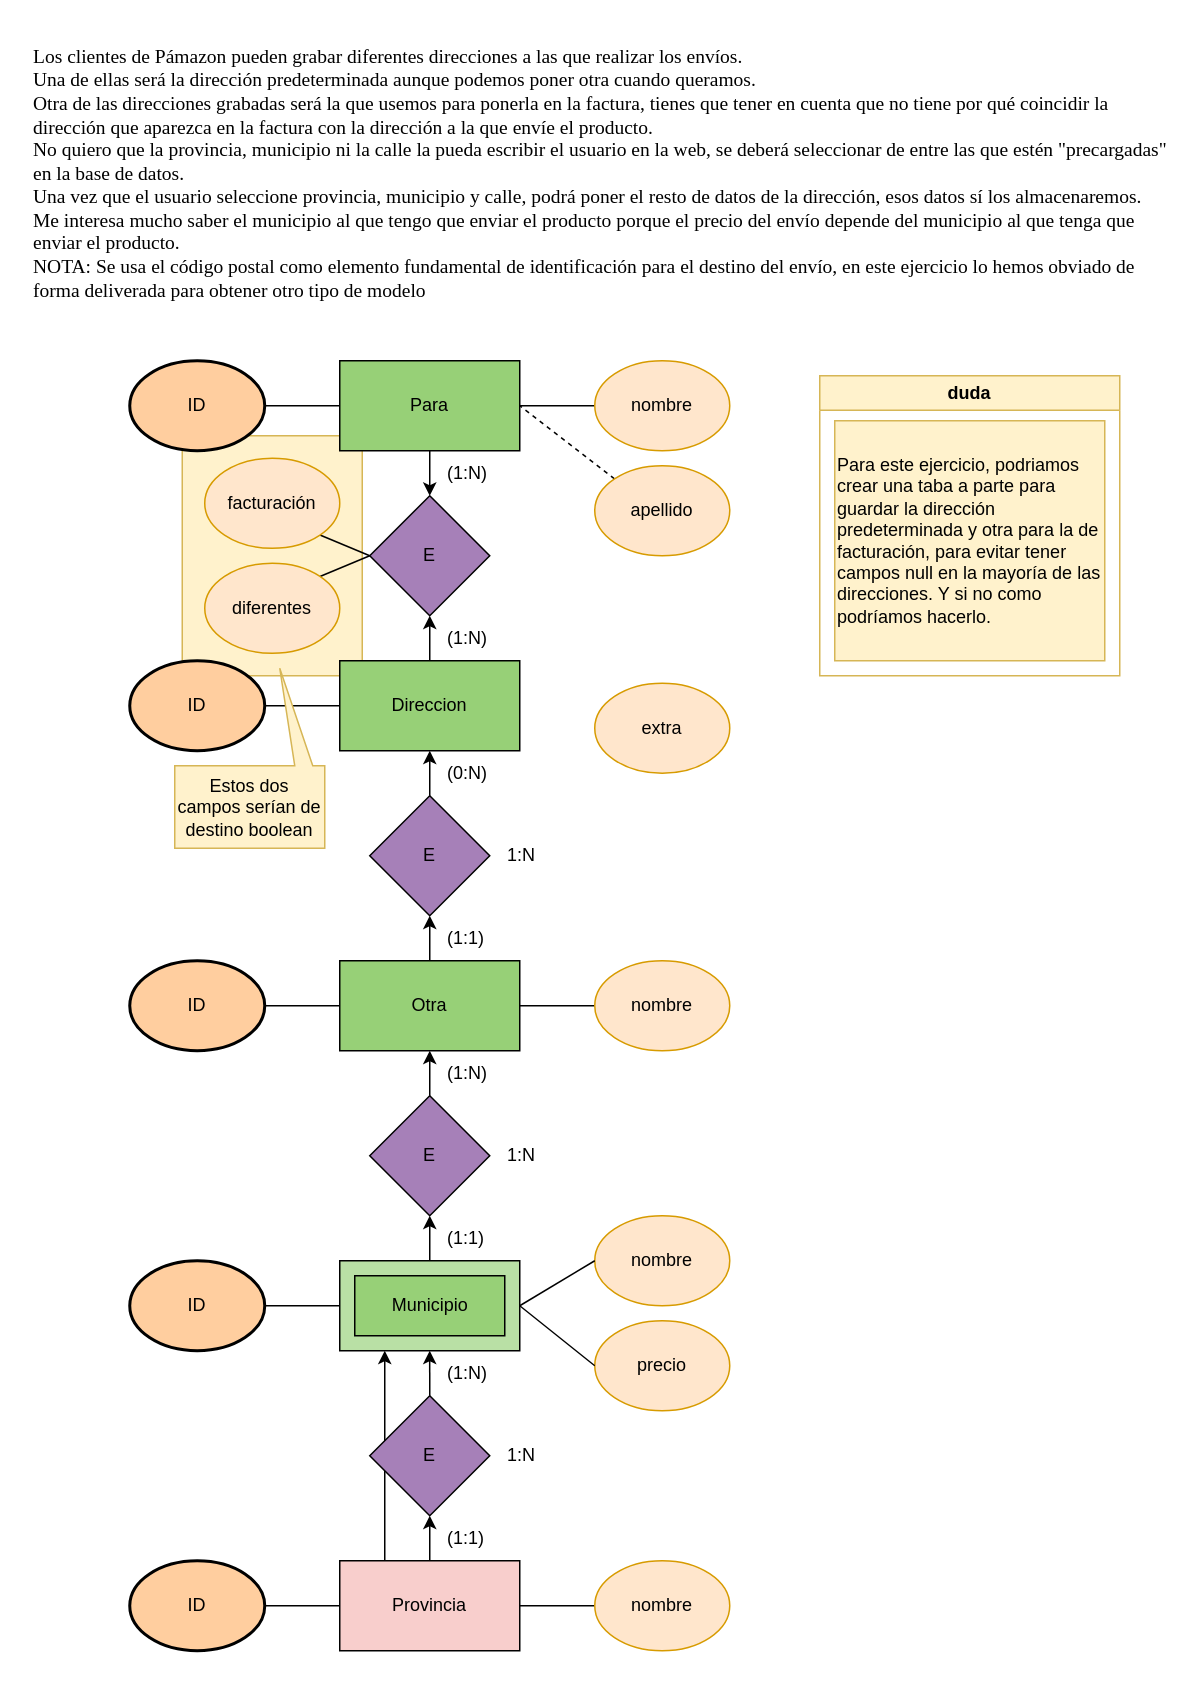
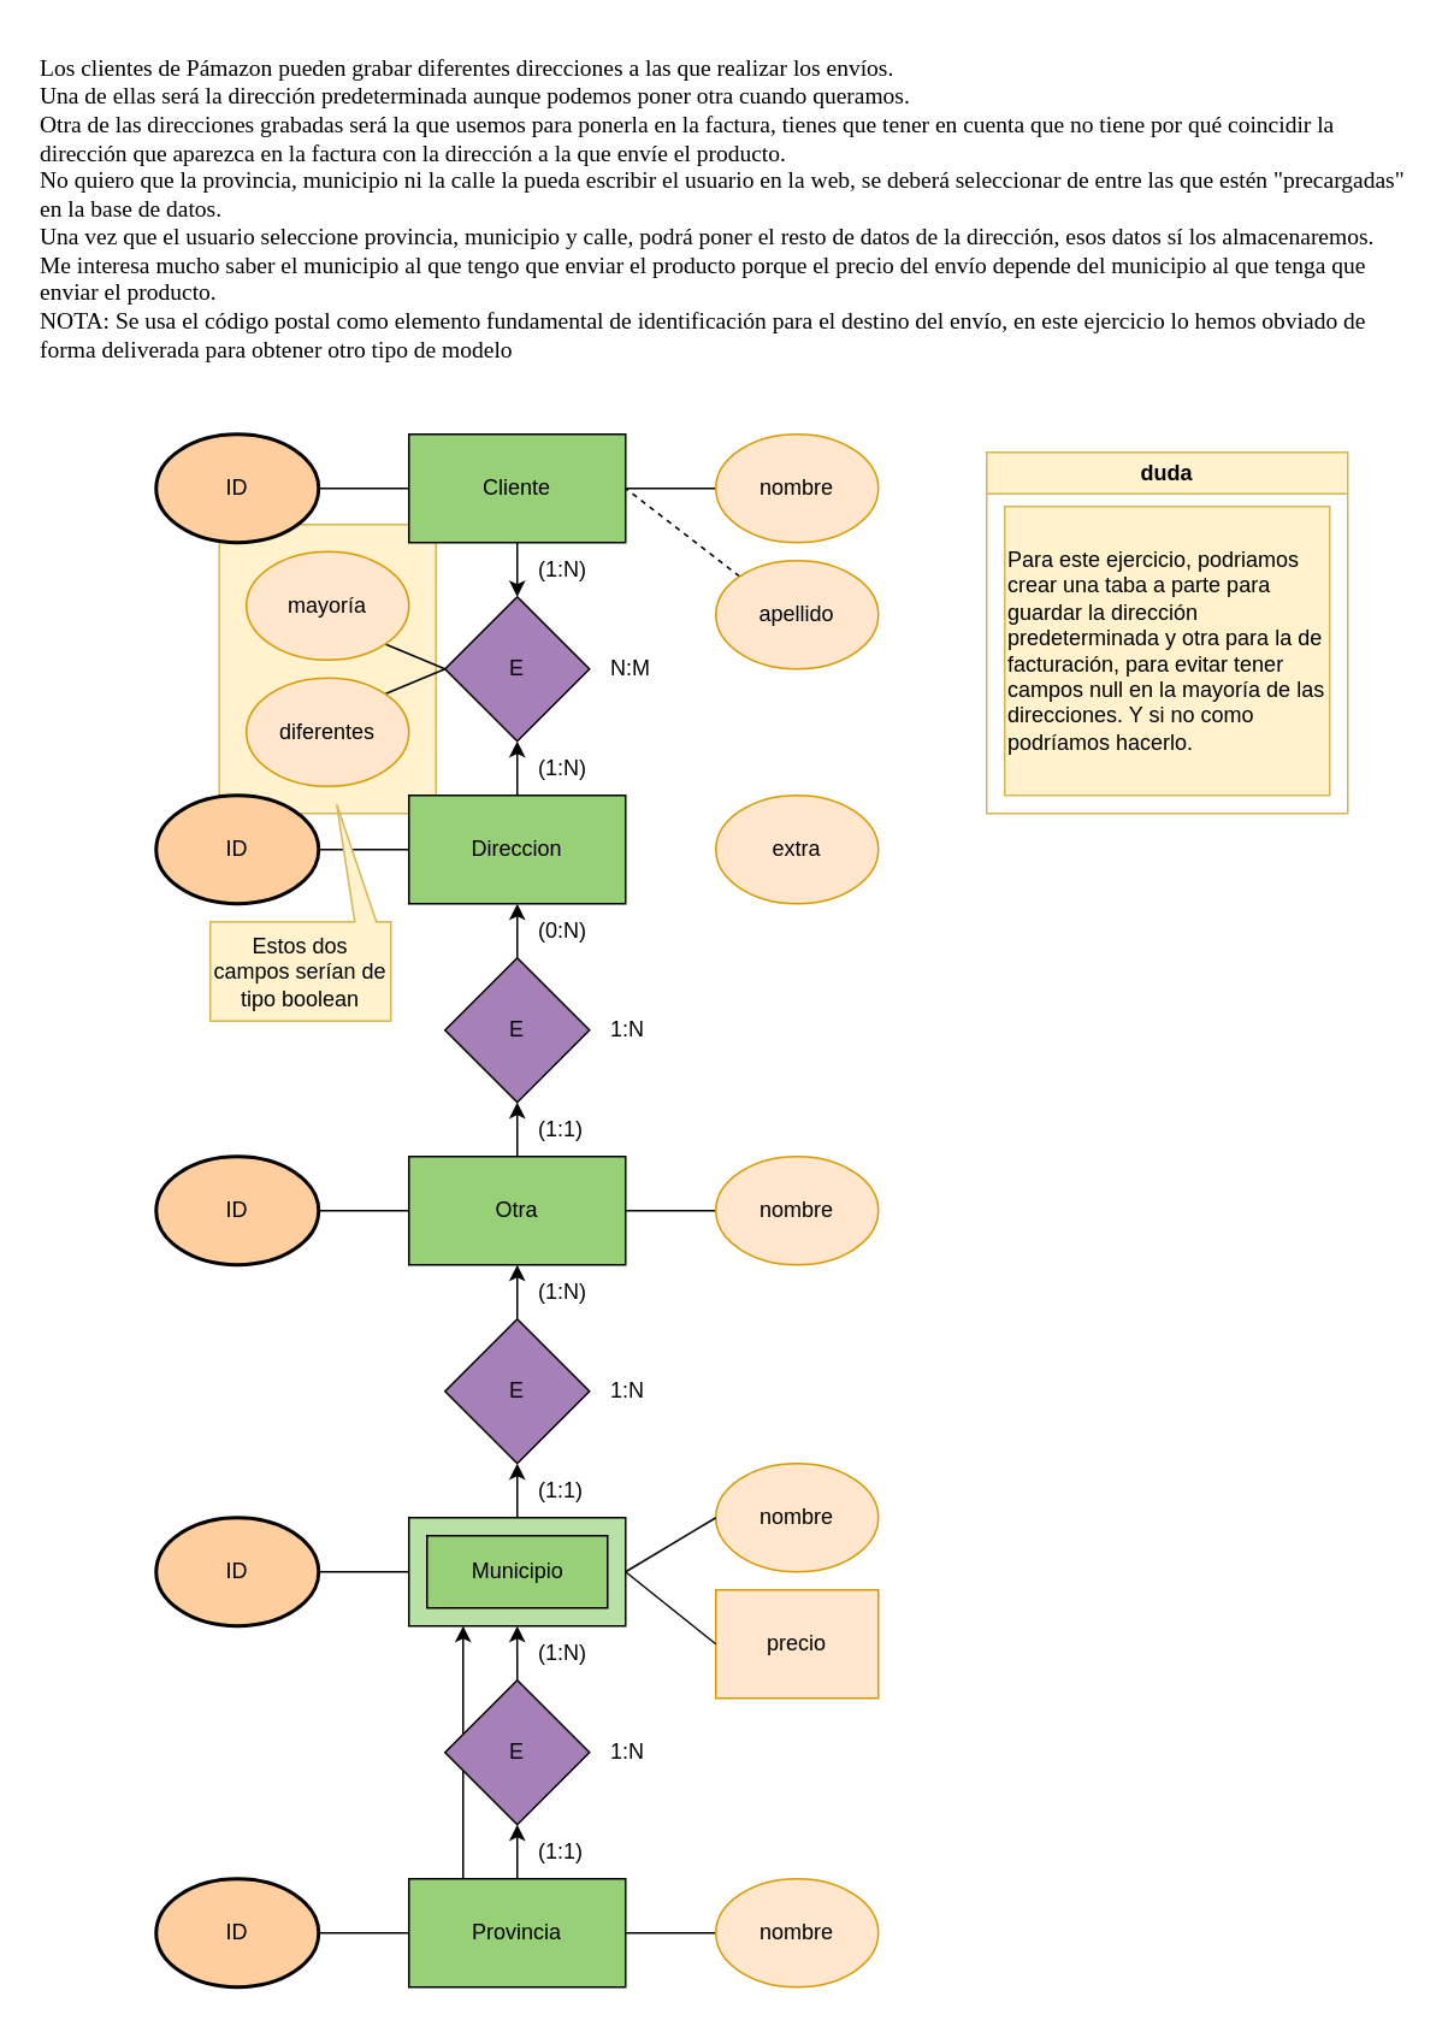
  <mxCell id="0" />
  <mxCell id="1" parent="0" />
  <mxCell id="2" value="" style="rounded=0;whiteSpace=wrap;html=1;fillColor=#fff2cc;strokeColor=#d6b656;" vertex="1" parent="1"><mxGeometry x="121" y="290" width="120" height="160" as="geometry" /></mxCell>
  <mxCell id="3" style="edgeStyle=orthogonalEdgeStyle;rounded=0;orthogonalLoop=1;jettySize=auto;html=1;exitX=0.25;exitY=0;exitDx=0;exitDy=0;entryX=0;entryY=0;entryDx=30;entryDy=60;entryPerimeter=0;" edge="1" parent="1" source="14" target="25"><mxGeometry relative="1" as="geometry" /></mxCell>
  <mxCell id="4" value="Los clientes de Pámazon pueden grabar diferentes direcciones a las que realizar los envíos.&lt;br&gt;Una de ellas será la dirección predeterminada aunque podemos poner otra cuando queramos.&lt;br&gt;Otra de las direcciones grabadas será la que usemos para ponerla en la factura, tienes que tener en cuenta que no tiene por qué coincidir la dirección que aparezca en la factura con la dirección a la que envíe el producto.&lt;br&gt;No quiero que la provincia, municipio ni la calle la pueda escribir el usuario en la web, se deberá seleccionar de entre las que estén &quot;precargadas&quot; en la base de datos.&lt;br&gt;Una vez que el usuario seleccione provincia, municipio y calle, podrá poner el resto de datos de la dirección, esos datos sí los almacenaremos.&lt;br&gt;Me interesa mucho saber el municipio al que tengo que enviar el producto porque el precio del envío depende del municipio al que tenga que enviar el producto.&lt;br&gt;NOTA: Se usa el código postal como elemento fundamental de identificación para el destino del envío, en este ejercicio lo hemos obviado de forma deliverada para obtener otro tipo de modelo" style="text;html=1;strokeColor=none;fillColor=none;align=left;verticalAlign=middle;whiteSpace=wrap;rounded=0;fontFamily=Verdana;fontSize=13;" parent="1" vertex="1"><mxGeometry x="20" y="20" width="760" height="190" as="geometry" /></mxCell>
  <mxCell id="5" value="duda" style="swimlane;whiteSpace=wrap;html=1;fillColor=#fff2cc;strokeColor=#d6b656;" parent="1" vertex="1"><mxGeometry x="546" y="250" width="200" height="200" as="geometry" /></mxCell>
  <mxCell id="6" value="Para este ejercicio, podriamos crear una taba a parte para guardar la dirección predeterminada y otra para la de facturación, para evitar tener campos null en la mayoría de las direcciones. Y si no como podríamos hacerlo." style="text;html=1;strokeColor=#d6b656;fillColor=#fff2cc;align=left;verticalAlign=middle;whiteSpace=wrap;rounded=0;" parent="5" vertex="1"><mxGeometry x="10" y="30" width="180" height="160" as="geometry" /></mxCell>
  <mxCell id="7" style="edgeStyle=orthogonalEdgeStyle;rounded=0;orthogonalLoop=1;jettySize=auto;html=1;exitX=0.5;exitY=1;exitDx=0;exitDy=0;entryX=0.5;entryY=0;entryDx=0;entryDy=0;" parent="1" source="8" target="19" edge="1"><mxGeometry relative="1" as="geometry" /></mxCell>
- <mxCell id="8" value="Para" style="rounded=0;whiteSpace=wrap;html=1;fillColor=#97D077;" parent="1" vertex="1"><mxGeometry x="226" y="240" width="120" height="60" as="geometry" /></mxCell>
+ <mxCell id="8" value="Cliente" style="rounded=0;whiteSpace=wrap;html=1;fillColor=#97D077;" parent="1" vertex="1"><mxGeometry x="226" y="240" width="120" height="60" as="geometry" /></mxCell>
  <mxCell id="9" style="edgeStyle=orthogonalEdgeStyle;rounded=0;orthogonalLoop=1;jettySize=auto;html=1;exitX=0.5;exitY=0;exitDx=0;exitDy=0;entryX=0.5;entryY=1;entryDx=0;entryDy=0;" edge="1" parent="1" source="10" target="19"><mxGeometry relative="1" as="geometry" /></mxCell>
  <mxCell id="10" value="Direccion" style="rounded=0;whiteSpace=wrap;html=1;fillColor=#97D077;" parent="1" vertex="1"><mxGeometry x="226" y="440" width="120" height="60" as="geometry" /></mxCell>
  <mxCell id="11" style="edgeStyle=orthogonalEdgeStyle;rounded=0;orthogonalLoop=1;jettySize=auto;html=1;exitX=0.5;exitY=0;exitDx=0;exitDy=0;entryX=0.5;entryY=1;entryDx=0;entryDy=0;" parent="1" source="12" target="16" edge="1"><mxGeometry relative="1" as="geometry" /></mxCell>
  <mxCell id="12" value="Otra" style="rounded=0;whiteSpace=wrap;html=1;fillColor=#97D077;" parent="1" vertex="1"><mxGeometry x="226" y="640" width="120" height="60" as="geometry" /></mxCell>
  <mxCell id="13" style="edgeStyle=orthogonalEdgeStyle;rounded=0;orthogonalLoop=1;jettySize=auto;html=1;exitX=0.5;exitY=0;exitDx=0;exitDy=0;entryX=0.5;entryY=1;entryDx=0;entryDy=0;" parent="1" source="14" target="23" edge="1"><mxGeometry relative="1" as="geometry" /></mxCell>
- <mxCell id="14" value="Provincia" style="rounded=0;whiteSpace=wrap;html=1;fillColor=#f8cecc;" parent="1" vertex="1"><mxGeometry x="226" y="1040" width="120" height="60" as="geometry" /></mxCell>
+ <mxCell id="14" value="Provincia" style="rounded=0;whiteSpace=wrap;html=1;fillColor=#97D077;" parent="1" vertex="1"><mxGeometry x="226" y="1040" width="120" height="60" as="geometry" /></mxCell>
  <mxCell id="15" style="edgeStyle=orthogonalEdgeStyle;rounded=0;orthogonalLoop=1;jettySize=auto;html=1;exitX=0.5;exitY=0;exitDx=0;exitDy=0;entryX=0.5;entryY=1;entryDx=0;entryDy=0;" parent="1" source="16" target="10" edge="1"><mxGeometry relative="1" as="geometry" /></mxCell>
  <mxCell id="16" value="E" style="rhombus;whiteSpace=wrap;html=1;fillColor=#A680B8;" parent="1" vertex="1"><mxGeometry x="246" y="530" width="80" height="80" as="geometry" /></mxCell>
  <mxCell id="17" style="rounded=0;orthogonalLoop=1;jettySize=auto;html=1;exitX=0;exitY=0.5;exitDx=0;exitDy=0;entryX=1;entryY=1;entryDx=0;entryDy=0;endArrow=none;endFill=0;" edge="1" parent="1" source="19" target="59"><mxGeometry relative="1" as="geometry" /></mxCell>
  <mxCell id="18" style="rounded=0;orthogonalLoop=1;jettySize=auto;html=1;exitX=0;exitY=0.5;exitDx=0;exitDy=0;entryX=1;entryY=0;entryDx=0;entryDy=0;endArrow=none;endFill=0;" edge="1" parent="1" source="19" target="60"><mxGeometry relative="1" as="geometry" /></mxCell>
  <mxCell id="19" value="E" style="rhombus;whiteSpace=wrap;html=1;fillColor=#A680B8;" parent="1" vertex="1"><mxGeometry x="246" y="330" width="80" height="80" as="geometry" /></mxCell>
  <mxCell id="20" style="edgeStyle=orthogonalEdgeStyle;rounded=0;orthogonalLoop=1;jettySize=auto;html=1;exitX=0.5;exitY=0;exitDx=0;exitDy=0;entryX=0.5;entryY=1;entryDx=0;entryDy=0;" parent="1" source="21" target="12" edge="1"><mxGeometry relative="1" as="geometry" /></mxCell>
  <mxCell id="21" value="E" style="rhombus;whiteSpace=wrap;html=1;fillColor=#A680B8;" parent="1" vertex="1"><mxGeometry x="246" y="730" width="80" height="80" as="geometry" /></mxCell>
  <mxCell id="22" style="edgeStyle=orthogonalEdgeStyle;rounded=0;orthogonalLoop=1;jettySize=auto;html=1;exitX=0.5;exitY=0;exitDx=0;exitDy=0;" parent="1" source="23" edge="1"><mxGeometry relative="1" as="geometry"><mxPoint x="285.966" y="900" as="targetPoint" /></mxGeometry></mxCell>
  <mxCell id="23" value="E" style="rhombus;whiteSpace=wrap;html=1;fillColor=#A680B8;" parent="1" vertex="1"><mxGeometry x="246" y="930" width="80" height="80" as="geometry" /></mxCell>
  <mxCell id="24" value="" style="group;fillColor=#97D077;" parent="1" vertex="1" connectable="0"><mxGeometry x="236" y="840" width="110" height="60" as="geometry" /></mxCell>
  <mxCell id="25" value="" style="verticalLabelPosition=bottom;verticalAlign=top;html=1;shape=mxgraph.basic.frame;dx=10;whiteSpace=wrap;fillColor=#B9E0A5;" parent="24" vertex="1"><mxGeometry x="-10" width="120" height="60" as="geometry" /></mxCell>
  <mxCell id="26" value="Municipio" style="text;html=1;align=center;verticalAlign=middle;resizable=0;points=[];autosize=1;strokeColor=none;fillColor=none;" parent="24" vertex="1"><mxGeometry x="15" y="15" width="70" height="30" as="geometry" /></mxCell>
  <mxCell id="27" style="edgeStyle=orthogonalEdgeStyle;rounded=0;orthogonalLoop=1;jettySize=auto;html=1;exitX=0.5;exitY=0;exitDx=0;exitDy=0;exitPerimeter=0;entryX=0.5;entryY=1;entryDx=0;entryDy=0;" parent="1" source="25" target="21" edge="1"><mxGeometry relative="1" as="geometry" /></mxCell>
  <mxCell id="28" value="(1:1)" style="text;html=1;strokeColor=none;fillColor=none;align=left;verticalAlign=middle;whiteSpace=wrap;rounded=0;" parent="1" vertex="1"><mxGeometry x="296" y="1010" width="60" height="30" as="geometry" /></mxCell>
  <mxCell id="29" value="(1:N)" style="text;html=1;strokeColor=none;fillColor=none;align=left;verticalAlign=middle;whiteSpace=wrap;rounded=0;" parent="1" vertex="1"><mxGeometry x="296" y="900" width="60" height="30" as="geometry" /></mxCell>
  <mxCell id="30" value="1:N" style="text;html=1;strokeColor=none;fillColor=none;align=left;verticalAlign=middle;whiteSpace=wrap;rounded=0;" vertex="1" parent="1"><mxGeometry x="336" y="955" width="60" height="30" as="geometry" /></mxCell>
  <mxCell id="31" value="(1:1)" style="text;html=1;strokeColor=none;fillColor=none;align=left;verticalAlign=middle;whiteSpace=wrap;rounded=0;" vertex="1" parent="1"><mxGeometry x="296" y="810" width="60" height="30" as="geometry" /></mxCell>
  <mxCell id="32" value="(1:N)" style="text;html=1;strokeColor=none;fillColor=none;align=left;verticalAlign=middle;whiteSpace=wrap;rounded=0;" vertex="1" parent="1"><mxGeometry x="296" y="700" width="60" height="30" as="geometry" /></mxCell>
  <mxCell id="33" value="1:N" style="text;html=1;strokeColor=none;fillColor=none;align=left;verticalAlign=middle;whiteSpace=wrap;rounded=0;" vertex="1" parent="1"><mxGeometry x="336" y="755" width="60" height="30" as="geometry" /></mxCell>
  <mxCell id="34" value="(1:1)" style="text;html=1;strokeColor=none;fillColor=none;align=left;verticalAlign=middle;whiteSpace=wrap;rounded=0;" vertex="1" parent="1"><mxGeometry x="296" y="610" width="60" height="30" as="geometry" /></mxCell>
  <mxCell id="35" value="(0:N)" style="text;html=1;strokeColor=none;fillColor=none;align=left;verticalAlign=middle;whiteSpace=wrap;rounded=0;" vertex="1" parent="1"><mxGeometry x="296" y="500" width="60" height="30" as="geometry" /></mxCell>
  <mxCell id="36" value="1:N" style="text;html=1;strokeColor=none;fillColor=none;align=left;verticalAlign=middle;whiteSpace=wrap;rounded=0;" vertex="1" parent="1"><mxGeometry x="336" y="555" width="60" height="30" as="geometry" /></mxCell>
  <mxCell id="37" value="(1:N)" style="text;html=1;strokeColor=none;fillColor=none;align=left;verticalAlign=middle;whiteSpace=wrap;rounded=0;" vertex="1" parent="1"><mxGeometry x="296" y="410" width="60" height="30" as="geometry" /></mxCell>
  <mxCell id="38" value="(1:N)" style="text;html=1;strokeColor=none;fillColor=none;align=left;verticalAlign=middle;whiteSpace=wrap;rounded=0;" vertex="1" parent="1"><mxGeometry x="296" y="300" width="60" height="30" as="geometry" /></mxCell>
+ <mxCell id="39" value="N:M" style="text;html=1;strokeColor=none;fillColor=none;align=left;verticalAlign=middle;whiteSpace=wrap;rounded=0;" vertex="1" parent="1"><mxGeometry x="336" y="355" width="60" height="30" as="geometry" /></mxCell>
  <mxCell id="40" style="rounded=0;orthogonalLoop=1;jettySize=auto;html=1;exitX=1;exitY=0.5;exitDx=0;exitDy=0;entryX=0;entryY=0.5;entryDx=0;entryDy=0;endArrow=none;endFill=0;strokeColor=default;" edge="1" parent="1" source="41" target="8"><mxGeometry relative="1" as="geometry" /></mxCell>
  <mxCell id="41" value="ID" style="ellipse;whiteSpace=wrap;html=1;strokeWidth=2;fillColor=#FFCE9F;" vertex="1" parent="1"><mxGeometry x="86" y="240" width="90" height="60" as="geometry" /></mxCell>
  <mxCell id="42" style="rounded=0;orthogonalLoop=1;jettySize=auto;html=1;exitX=0;exitY=0;exitDx=0;exitDy=0;entryX=1;entryY=0.5;entryDx=0;entryDy=0;endArrow=none;endFill=0;dashed=1;" edge="1" parent="1" source="43" target="8"><mxGeometry relative="1" as="geometry" /></mxCell>
  <mxCell id="43" value="apellido" style="ellipse;whiteSpace=wrap;html=1;strokeWidth=1;fillColor=#ffe6cc;strokeColor=#d79b00;" vertex="1" parent="1"><mxGeometry x="396" y="310" width="90" height="60" as="geometry" /></mxCell>
  <mxCell id="44" style="edgeStyle=orthogonalEdgeStyle;rounded=0;orthogonalLoop=1;jettySize=auto;html=1;exitX=0;exitY=0.5;exitDx=0;exitDy=0;entryX=1;entryY=0.5;entryDx=0;entryDy=0;endArrow=none;endFill=0;" edge="1" parent="1" source="45" target="8"><mxGeometry relative="1" as="geometry" /></mxCell>
  <mxCell id="45" value="nombre" style="ellipse;whiteSpace=wrap;html=1;strokeWidth=1;fillColor=#ffe6cc;strokeColor=#d79b00;" vertex="1" parent="1"><mxGeometry x="396" y="240" width="90" height="60" as="geometry" /></mxCell>
  <mxCell id="46" style="edgeStyle=orthogonalEdgeStyle;rounded=0;orthogonalLoop=1;jettySize=auto;html=1;exitX=1;exitY=0.5;exitDx=0;exitDy=0;entryX=0;entryY=0.5;entryDx=0;entryDy=0;endArrow=none;endFill=0;" edge="1" parent="1" source="47" target="10"><mxGeometry relative="1" as="geometry" /></mxCell>
  <mxCell id="47" value="ID" style="ellipse;whiteSpace=wrap;html=1;strokeWidth=2;fillColor=#FFCE9F;" vertex="1" parent="1"><mxGeometry x="86" y="440" width="90" height="60" as="geometry" /></mxCell>
- <mxCell id="48" value="extra" style="ellipse;whiteSpace=wrap;html=1;strokeWidth=1;fillColor=#ffe6cc;strokeColor=#d79b00;" vertex="1" parent="1"><mxGeometry x="396" y="455" width="90" height="60" as="geometry" /></mxCell>
+ <mxCell id="48" value="extra" style="ellipse;whiteSpace=wrap;html=1;strokeWidth=1;fillColor=#ffe6cc;strokeColor=#d79b00;" vertex="1" parent="1"><mxGeometry x="396" y="440" width="90" height="60" as="geometry" /></mxCell>
  <mxCell id="49" style="edgeStyle=orthogonalEdgeStyle;rounded=0;orthogonalLoop=1;jettySize=auto;html=1;exitX=1;exitY=0.5;exitDx=0;exitDy=0;entryX=0;entryY=0.5;entryDx=0;entryDy=0;endArrow=none;endFill=0;" edge="1" parent="1" source="50" target="12"><mxGeometry relative="1" as="geometry" /></mxCell>
  <mxCell id="50" value="ID" style="ellipse;whiteSpace=wrap;html=1;strokeWidth=2;fillColor=#FFCE9F;" vertex="1" parent="1"><mxGeometry x="86" y="640" width="90" height="60" as="geometry" /></mxCell>
  <mxCell id="51" style="edgeStyle=orthogonalEdgeStyle;rounded=0;orthogonalLoop=1;jettySize=auto;html=1;exitX=0;exitY=0.5;exitDx=0;exitDy=0;endArrow=none;endFill=0;" edge="1" parent="1" source="52" target="12"><mxGeometry relative="1" as="geometry" /></mxCell>
  <mxCell id="52" value="nombre" style="ellipse;whiteSpace=wrap;html=1;strokeWidth=1;fillColor=#ffe6cc;strokeColor=#d79b00;" vertex="1" parent="1"><mxGeometry x="396" y="640" width="90" height="60" as="geometry" /></mxCell>
  <mxCell id="53" value="ID" style="ellipse;whiteSpace=wrap;html=1;strokeWidth=2;fillColor=#FFCE9F;" vertex="1" parent="1"><mxGeometry x="86" y="840" width="90" height="60" as="geometry" /></mxCell>
  <mxCell id="54" value="nombre" style="ellipse;whiteSpace=wrap;html=1;strokeWidth=1;fillColor=#ffe6cc;strokeColor=#d79b00;" vertex="1" parent="1"><mxGeometry x="396" y="810" width="90" height="60" as="geometry" /></mxCell>
  <mxCell id="55" style="edgeStyle=orthogonalEdgeStyle;rounded=0;orthogonalLoop=1;jettySize=auto;html=1;exitX=1;exitY=0.5;exitDx=0;exitDy=0;entryX=0;entryY=0.5;entryDx=0;entryDy=0;endArrow=none;endFill=0;" edge="1" parent="1" source="56" target="14"><mxGeometry relative="1" as="geometry" /></mxCell>
  <mxCell id="56" value="ID" style="ellipse;whiteSpace=wrap;html=1;strokeWidth=2;fillColor=#FFCE9F;" vertex="1" parent="1"><mxGeometry x="86" y="1040" width="90" height="60" as="geometry" /></mxCell>
  <mxCell id="57" style="edgeStyle=orthogonalEdgeStyle;rounded=0;orthogonalLoop=1;jettySize=auto;html=1;exitX=0;exitY=0.5;exitDx=0;exitDy=0;entryX=1;entryY=0.5;entryDx=0;entryDy=0;endArrow=none;endFill=0;" edge="1" parent="1" source="58" target="14"><mxGeometry relative="1" as="geometry" /></mxCell>
  <mxCell id="58" value="nombre" style="ellipse;whiteSpace=wrap;html=1;strokeWidth=1;fillColor=#ffe6cc;strokeColor=#d79b00;" vertex="1" parent="1"><mxGeometry x="396" y="1040" width="90" height="60" as="geometry" /></mxCell>
- <mxCell id="59" value="facturación" style="ellipse;whiteSpace=wrap;html=1;strokeWidth=1;fillColor=#ffe6cc;strokeColor=#d79b00;" vertex="1" parent="1"><mxGeometry x="136" y="305" width="90" height="60" as="geometry" /></mxCell>
+ <mxCell id="59" value="mayoría" style="ellipse;whiteSpace=wrap;html=1;strokeWidth=1;fillColor=#ffe6cc;strokeColor=#d79b00;" vertex="1" parent="1"><mxGeometry x="136" y="305" width="90" height="60" as="geometry" /></mxCell>
  <mxCell id="60" value="diferentes" style="ellipse;whiteSpace=wrap;html=1;strokeWidth=1;fillColor=#ffe6cc;strokeColor=#d79b00;" vertex="1" parent="1"><mxGeometry x="136" y="375" width="90" height="60" as="geometry" /></mxCell>
- <mxCell id="61" value="precio" style="ellipse;whiteSpace=wrap;html=1;strokeWidth=1;fillColor=#ffe6cc;strokeColor=#d79b00;" vertex="1" parent="1"><mxGeometry x="396" y="880" width="90" height="60" as="geometry" /></mxCell>
+ <mxCell id="61" value="precio" style="whiteSpace=wrap;html=1;strokeWidth=1;fillColor=#ffe6cc;strokeColor=#d79b00;rounded=0;" vertex="1" parent="1"><mxGeometry x="396" y="880" width="90" height="60" as="geometry" /></mxCell>
  <mxCell id="62" style="rounded=0;orthogonalLoop=1;jettySize=auto;html=1;exitX=0;exitY=0.5;exitDx=0;exitDy=0;entryX=1;entryY=0.5;entryDx=0;entryDy=0;entryPerimeter=0;endArrow=none;endFill=0;" edge="1" parent="1" source="54" target="25"><mxGeometry relative="1" as="geometry" /></mxCell>
  <mxCell id="63" style="rounded=0;orthogonalLoop=1;jettySize=auto;html=1;exitX=0;exitY=0.5;exitDx=0;exitDy=0;entryX=1;entryY=0.5;entryDx=0;entryDy=0;entryPerimeter=0;endArrow=none;endFill=0;" edge="1" parent="1" source="61" target="25"><mxGeometry relative="1" as="geometry" /></mxCell>
  <mxCell id="64" style="edgeStyle=orthogonalEdgeStyle;rounded=0;orthogonalLoop=1;jettySize=auto;html=1;exitX=1;exitY=0.5;exitDx=0;exitDy=0;entryX=0;entryY=0.5;entryDx=0;entryDy=0;entryPerimeter=0;endArrow=none;endFill=0;" edge="1" parent="1" source="53" target="25"><mxGeometry relative="1" as="geometry" /></mxCell>
- <mxCell id="65" value="&lt;div style=&quot;&quot;&gt;Estos dos campos serían de destino boolean&lt;/div&gt;" style="shape=callout;whiteSpace=wrap;html=1;perimeter=calloutPerimeter;direction=west;base=12;size=65;position=0.08;position2=0.3;align=center;fillColor=#fff2cc;strokeColor=#d6b656;" vertex="1" parent="1"><mxGeometry x="116" y="445" width="100" height="120" as="geometry" /></mxCell>
+ <mxCell id="65" value="&lt;div style=&quot;&quot;&gt;Estos dos campos serían de tipo boolean&lt;/div&gt;" style="shape=callout;whiteSpace=wrap;html=1;perimeter=calloutPerimeter;direction=west;base=12;size=65;position=0.08;position2=0.3;align=center;fillColor=#fff2cc;strokeColor=#d6b656;" vertex="1" parent="1"><mxGeometry x="116" y="445" width="100" height="120" as="geometry" /></mxCell>
